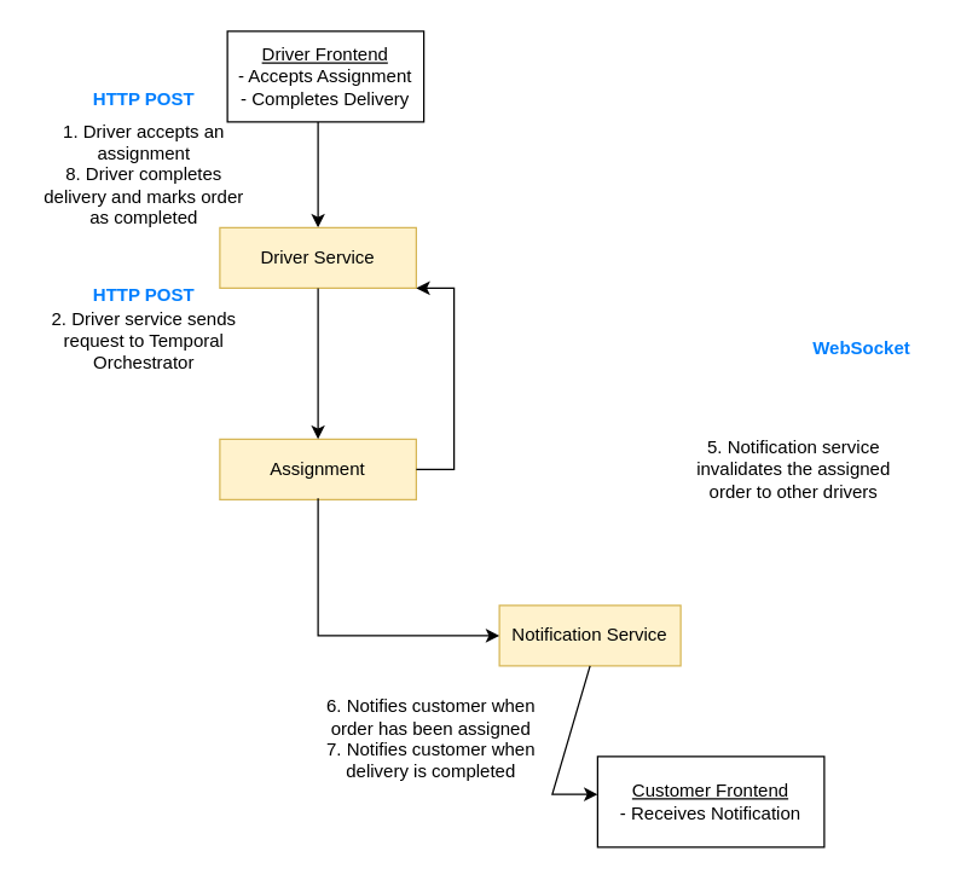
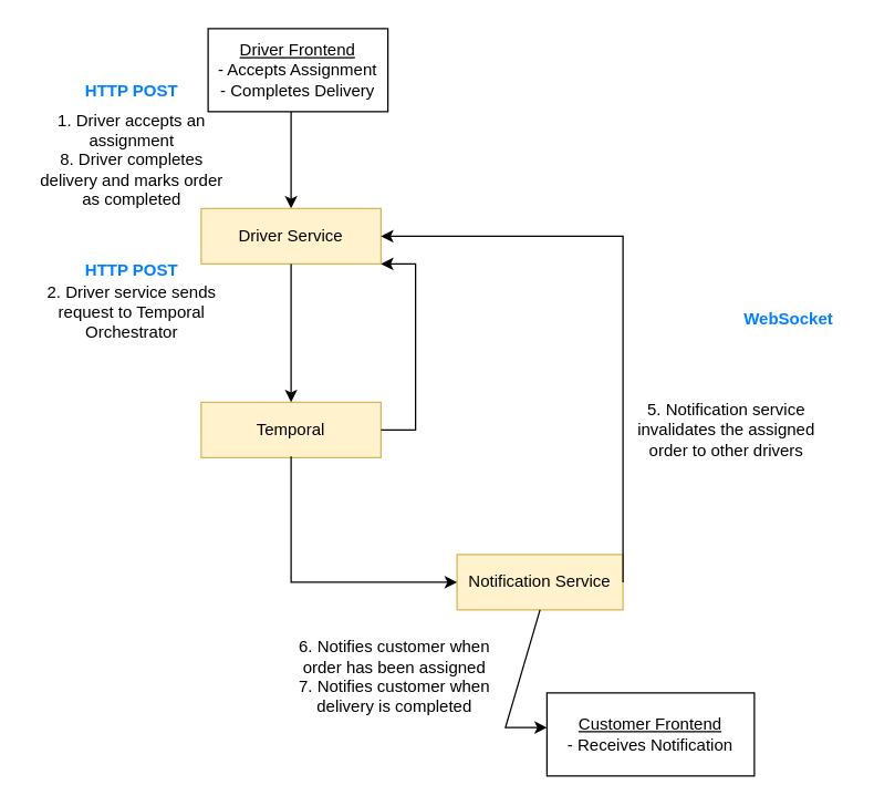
  <mxCell id="0" />
  <mxCell id="1" parent="0" />
  <mxCell id="2" value="&lt;u&gt;Driver Frontend&lt;/u&gt;&lt;div&gt;- Accepts Assignment&lt;/div&gt;&lt;div&gt;- Completes Delivery&lt;/div&gt;" style="rounded=0;whiteSpace=wrap;html=1;" parent="1" vertex="1"><mxGeometry x="150" y="20" width="130" height="60" as="geometry" /></mxCell>
- <mxCell id="3" value="Assignment" style="rounded=0;whiteSpace=wrap;html=1;fillColor=#fff2cc;strokeColor=#d6b656;" parent="1" vertex="1"><mxGeometry x="145" y="290" width="130" height="40" as="geometry" /></mxCell>
+ <mxCell id="3" value="Temporal" style="rounded=0;whiteSpace=wrap;html=1;fillColor=#fff2cc;strokeColor=#d6b656;" parent="1" vertex="1"><mxGeometry x="145" y="290" width="130" height="40" as="geometry" /></mxCell>
  <mxCell id="4" value="1. Driver accepts an assignment&lt;div&gt;8. Driver completes delivery and marks order as completed&lt;/div&gt;" style="text;html=1;align=center;verticalAlign=middle;whiteSpace=wrap;rounded=0;" parent="1" vertex="1"><mxGeometry x="20" y="100" width="150" height="30" as="geometry" /></mxCell>
  <mxCell id="5" value="" style="endArrow=classic;html=1;rounded=0;exitX=0.5;exitY=1;exitDx=0;exitDy=0;entryX=0.5;entryY=0;entryDx=0;entryDy=0;" parent="1" edge="1"><mxGeometry width="50" height="50" relative="1" as="geometry"><mxPoint x="210" y="80" as="sourcePoint" /><mxPoint x="210" y="150" as="targetPoint" /></mxGeometry></mxCell>
  <mxCell id="6" value="&lt;b&gt;HTTP POST&lt;/b&gt;" style="text;html=1;align=center;verticalAlign=middle;whiteSpace=wrap;rounded=0;fontColor=#007FFF;" parent="1" vertex="1"><mxGeometry x="55" y="50" width="80" height="30" as="geometry" /></mxCell>
  <mxCell id="7" value="Notification Service" style="rounded=0;whiteSpace=wrap;html=1;fillColor=#fff2cc;strokeColor=#d6b656;" parent="1" vertex="1"><mxGeometry x="330" y="400" width="120" height="40" as="geometry" /></mxCell>
  <mxCell id="8" value="&lt;div&gt;&lt;u&gt;Customer Frontend&lt;/u&gt;&lt;/div&gt;&lt;div&gt;- Receives Notification&lt;/div&gt;" style="rounded=0;whiteSpace=wrap;html=1;" parent="1" vertex="1"><mxGeometry x="395" y="500" width="150" height="60" as="geometry" /></mxCell>
  <mxCell id="9" value="&lt;div&gt;&lt;br&gt;&lt;/div&gt;&lt;div&gt;&lt;br&gt;&lt;/div&gt;6. Notifies customer when order has been assigned&lt;div&gt;7. Notifies customer when delivery is completed&lt;/div&gt;" style="text;html=1;align=center;verticalAlign=middle;whiteSpace=wrap;rounded=0;" parent="1" vertex="1"><mxGeometry x="200" y="459" width="170" height="30" as="geometry" /></mxCell>
  <mxCell id="10" value="" style="endArrow=classic;html=1;rounded=0;entryX=0;entryY=0.75;entryDx=0;entryDy=0;exitX=0.5;exitY=1;exitDx=0;exitDy=0;" parent="1" source="7" edge="1"><mxGeometry width="50" height="50" relative="1" as="geometry"><mxPoint x="185" y="410" as="sourcePoint" /><mxPoint x="395" y="525" as="targetPoint" /><Array as="points"><mxPoint x="365" y="525" /></Array></mxGeometry></mxCell>
  <mxCell id="11" value="Driver Service" style="rounded=0;whiteSpace=wrap;html=1;fillColor=#fff2cc;strokeColor=#d6b656;" parent="1" vertex="1"><mxGeometry x="145" y="150" width="130" height="40" as="geometry" /></mxCell>
  <mxCell id="12" value="" style="endArrow=classic;html=1;rounded=0;exitX=0.5;exitY=1;exitDx=0;exitDy=0;entryX=0.5;entryY=0;entryDx=0;entryDy=0;" parent="1" source="11" target="3" edge="1"><mxGeometry width="50" height="50" relative="1" as="geometry"><mxPoint x="209.5" y="190" as="sourcePoint" /><mxPoint x="210" y="250" as="targetPoint" /></mxGeometry></mxCell>
  <mxCell id="13" value="&lt;b&gt;HTTP POST&lt;/b&gt;" style="text;html=1;align=center;verticalAlign=middle;whiteSpace=wrap;rounded=0;fontColor=#007FFF;" parent="1" vertex="1"><mxGeometry x="55" y="180" width="80" height="30" as="geometry" /></mxCell>
  <mxCell id="14" value="2. Driver service sends request to Temporal Orchestrator" style="text;html=1;align=center;verticalAlign=middle;whiteSpace=wrap;rounded=0;" parent="1" vertex="1"><mxGeometry x="20" y="210" width="150" height="30" as="geometry" /></mxCell>
  <mxCell id="15" style="edgeStyle=orthogonalEdgeStyle;rounded=0;orthogonalLoop=1;jettySize=auto;html=1;exitX=0.5;exitY=1;exitDx=0;exitDy=0;" parent="1" source="14" target="14" edge="1"><mxGeometry relative="1" as="geometry" /></mxCell>
+ <mxCell id="16" value="" style="endArrow=classic;html=1;rounded=0;exitX=1;exitY=0.5;exitDx=0;exitDy=0;entryX=1;entryY=0.5;entryDx=0;entryDy=0;" parent="1" source="7" target="11" edge="1"><mxGeometry width="50" height="50" relative="1" as="geometry"><mxPoint x="460" y="380" as="sourcePoint" /><mxPoint x="510" y="330" as="targetPoint" /><Array as="points"><mxPoint x="450" y="420" /><mxPoint x="450" y="170" /></Array></mxGeometry></mxCell>
  <mxCell id="17" value="5. Notification service invalidates the assigned order to other drivers" style="text;html=1;align=center;verticalAlign=middle;whiteSpace=wrap;rounded=0;" parent="1" vertex="1"><mxGeometry x="450" y="295" width="150" height="30" as="geometry" /></mxCell>
  <mxCell id="18" value="&lt;b&gt;WebSocket&lt;/b&gt;" style="text;html=1;align=center;verticalAlign=middle;whiteSpace=wrap;rounded=0;fontColor=#007FFF;" parent="1" vertex="1"><mxGeometry x="530" y="215" width="80" height="30" as="geometry" /></mxCell>
  <mxCell id="19" value="" style="endArrow=classic;html=1;rounded=0;exitX=1;exitY=0.5;exitDx=0;exitDy=0;entryX=1;entryY=1;entryDx=0;entryDy=0;" parent="1" source="3" target="11" edge="1"><mxGeometry width="50" height="50" relative="1" as="geometry"><mxPoint x="170" y="290" as="sourcePoint" /><mxPoint x="220" y="240" as="targetPoint" /><Array as="points"><mxPoint x="300" y="310" /><mxPoint x="300" y="190" /></Array></mxGeometry></mxCell>
  <mxCell id="20" value="" style="endArrow=classic;html=1;rounded=0;entryX=0;entryY=0.5;entryDx=0;entryDy=0;exitX=0.5;exitY=1;exitDx=0;exitDy=0;" edge="1" parent="1" target="7"><mxGeometry width="50" height="50" relative="1" as="geometry"><mxPoint x="210" y="329" as="sourcePoint" /><mxPoint x="240" y="279" as="targetPoint" /><Array as="points"><mxPoint x="210" y="420" /></Array></mxGeometry></mxCell>
